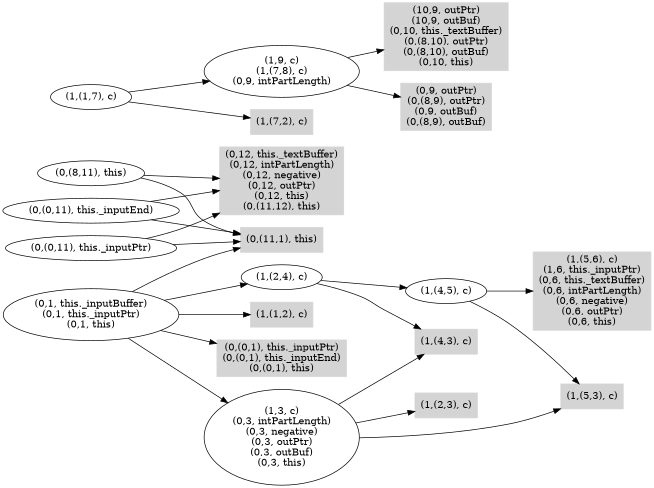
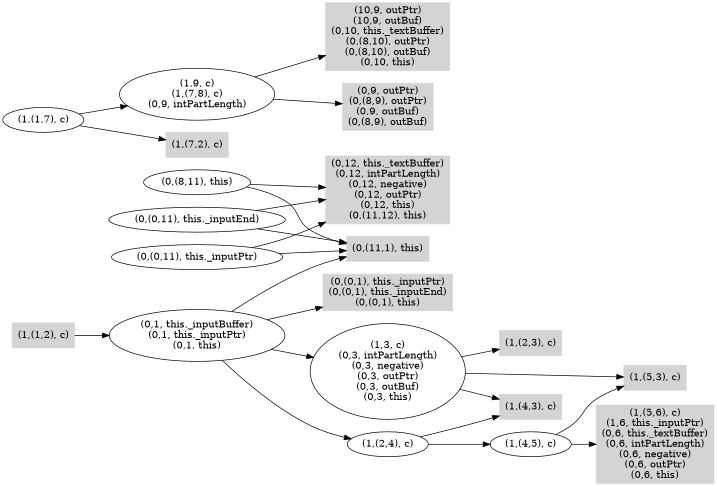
  digraph {
    fontname="DejaVu Serif"
    rankdir=LR
    node [color=".0 .0 .83" fontname="DejaVu Serif" shape=box style=filled]
    edge [fontname="DejaVu Serif"]
    n1 [label="(0,12, this._textBuffer)\n(0,12, intPartLength)\n(0,12, negative)\n(0,12, outPtr)\n(0,12, this)\n(0,(11,12), this)"]
    n2 [label="(0,(11,1), this)"]
    n3 [label="(0,(8,11), this)" color="" shape="" style=""]
    n4 [label="(0,(0,1), this._inputPtr)\n(0,(0,1), this._inputEnd)\n(0,(0,1), this)"]
    n5 [label="(1,(2,3), c)"]
    n6 [label="(1,(4,3), c)"]
    n7 [label="(1,(5,3), c)"]
    n8 [label="(1,3, c)\n(0,3, intPartLength)\n(0,3, negative)\n(0,3, outPtr)\n(0,3, outBuf)\n(0,3, this)" color="" shape="" style=""]
    n9 [label="(1,(5,6), c)\n(1,6, this._inputPtr)\n(0,6, this._textBuffer)\n(0,6, intPartLength)\n(0,6, negative)\n(0,6, outPtr)\n(0,6, this)"]
    n10 [label="(10,9, outPtr)\n(10,9, outBuf)\n(0,10, this._textBuffer)\n(0,(8,10), outPtr)\n(0,(8,10), outBuf)\n(0,10, this)"]
    n11 [label="(0,9, outPtr)\n(0,(8,9), outPtr)\n(0,9, outBuf)\n(0,(8,9), outBuf)"]
    n12 [label="(1,9, c)\n(1,(7,8), c)\n(0,9, intPartLength)" color="" shape="" style=""]
    n13 [label="(1,(7,2), c)"]
    n14 [label="(1,(1,7), c)" color="" shape="" style=""]
    n15 [label="(1,(1,2), c)"]
    n16 [label="(1,(4,5), c)" color="" shape="" style=""]
    n17 [label="(1,(2,4), c)" color="" shape="" style=""]
    n18 [label="(0,1, this._inputBuffer)\n(0,1, this._inputPtr)\n(0,1, this)" color="" shape="" style=""]
    n19 [label="(0,(0,11), this._inputEnd)" color="" shape="" style=""]
    n20 [label="(0,(0,11), this._inputPtr)" color="" shape="" style=""]
    n3 -> n1
    n3 -> n2
    n8 -> n5
    n8 -> n6
    n8 -> n7
    n12 -> n10
    n12 -> n11
    n14 -> n12
    n14 -> n13
    n16 -> n7
    n16 -> n9
    n17 -> n6
    n17 -> n16
    n18 -> n2
    n18 -> n4
    n18 -> n8
-   n18 -> n15
+   n15 -> n18
    n18 -> n17
    n19 -> n1
    n19 -> n2
    n20 -> n1
    n20 -> n2
  }
